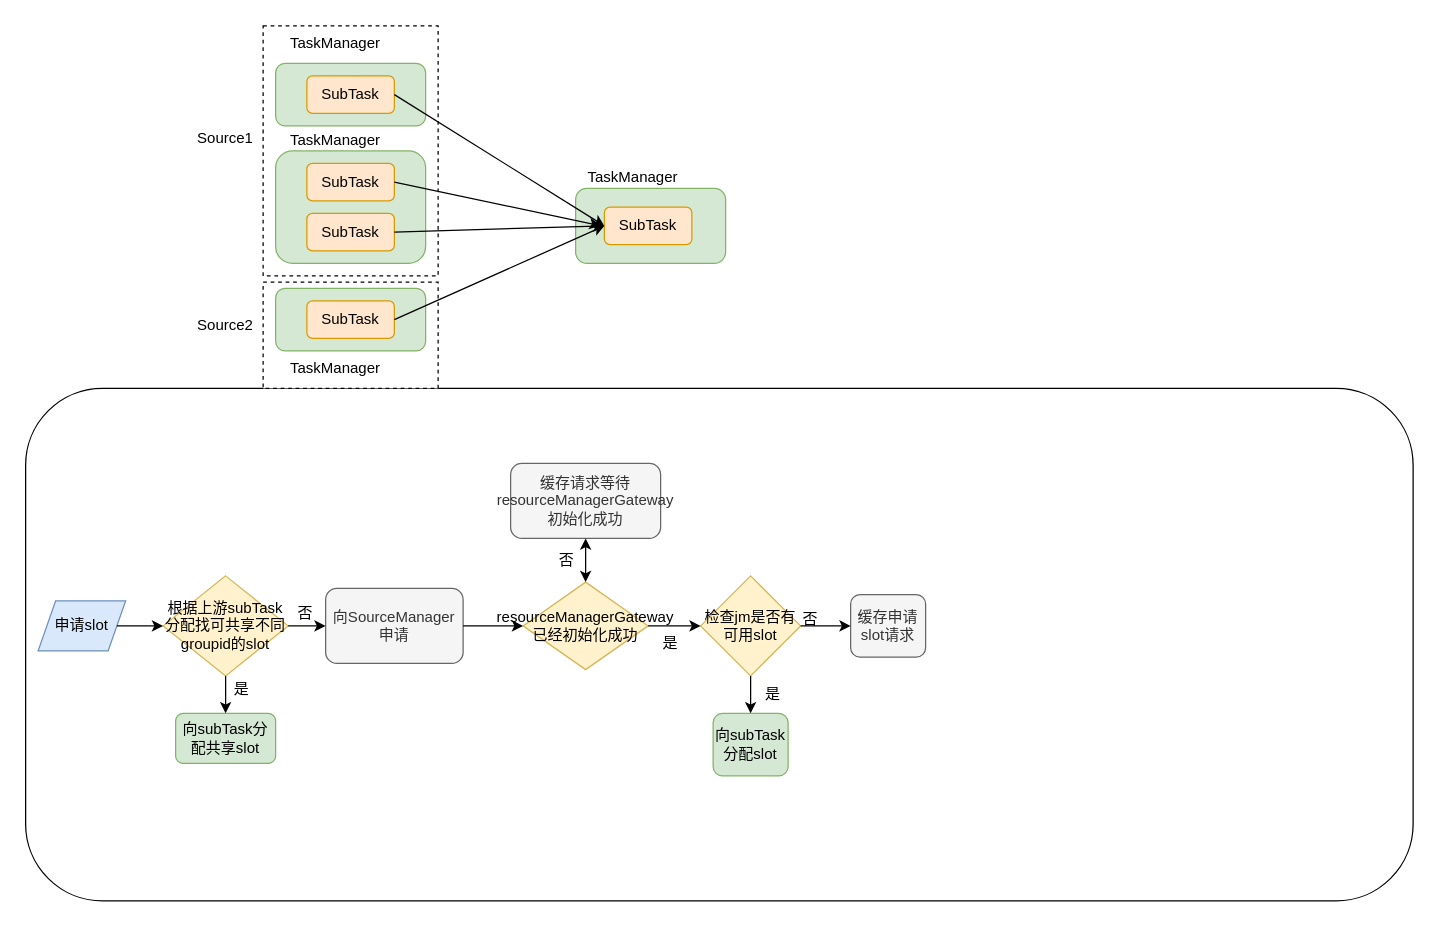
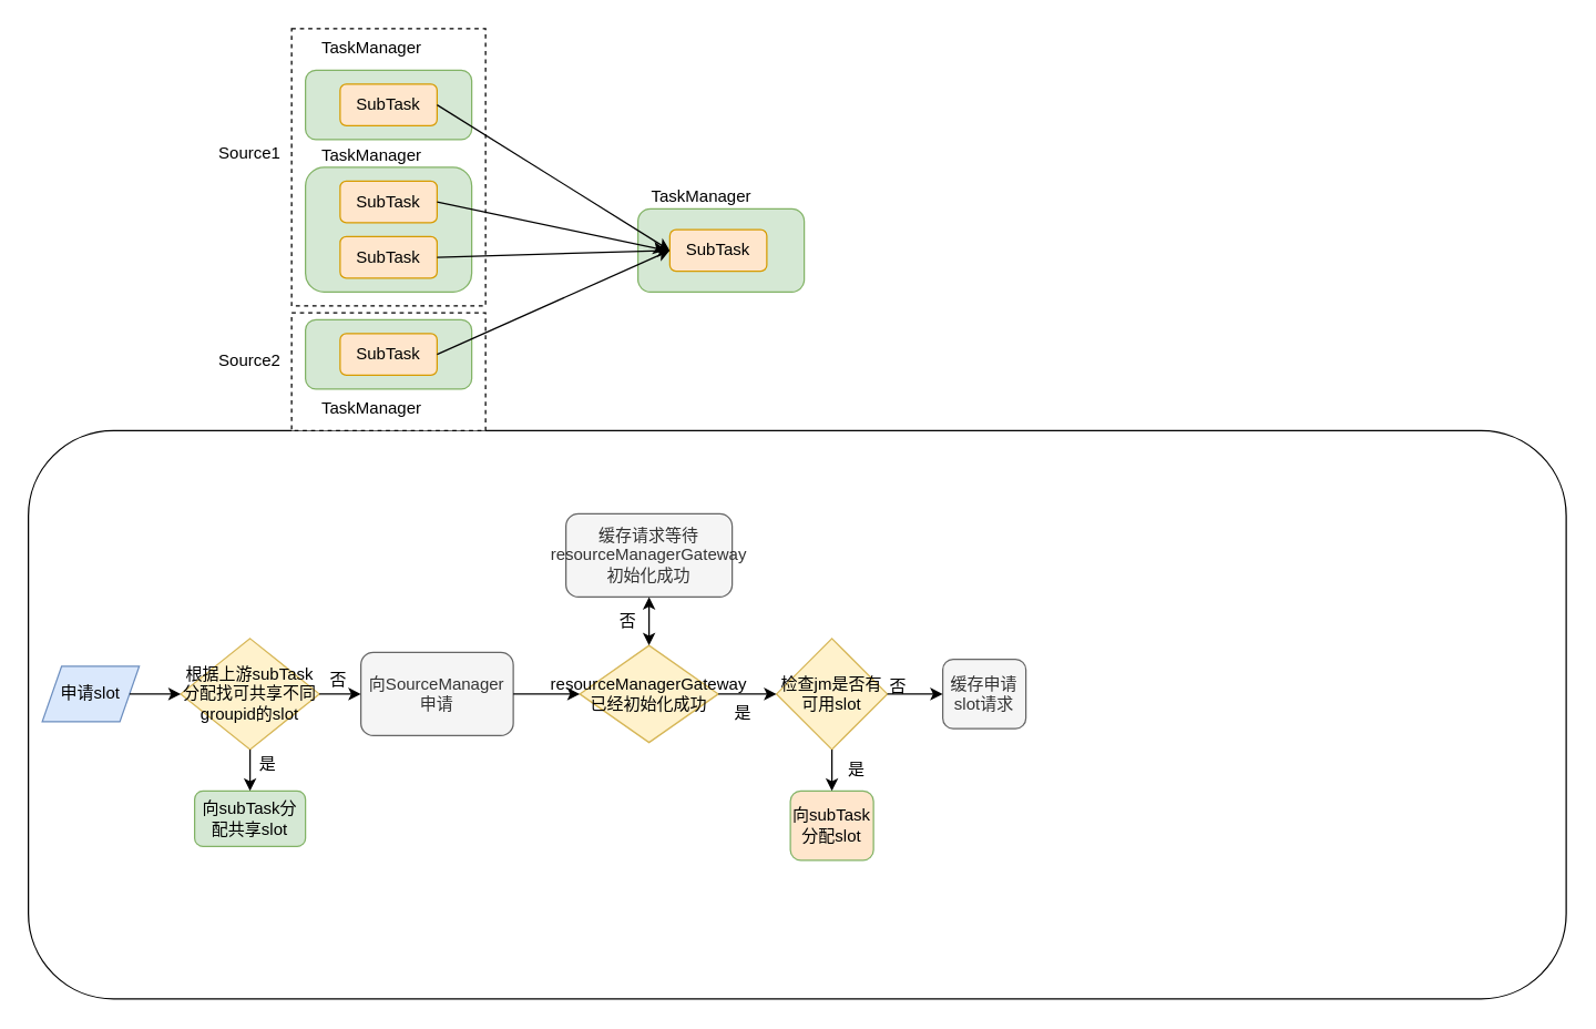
  <mxCell id="0" />
  <mxCell id="1" parent="0" />
  <mxCell id="2" value="" style="rounded=1;whiteSpace=wrap;html=1;" vertex="1" parent="1"><mxGeometry x="20" y="310" width="1110" height="410" as="geometry" /></mxCell>
  <mxCell id="3" value="" style="rounded=0;whiteSpace=wrap;html=1;dashed=1;" vertex="1" parent="1"><mxGeometry x="210" y="225" width="140" height="85" as="geometry" /></mxCell>
  <mxCell id="4" value="" style="rounded=0;whiteSpace=wrap;html=1;dashed=1;" vertex="1" parent="1"><mxGeometry x="210" y="20" width="140" height="200" as="geometry" /></mxCell>
  <mxCell id="5" value="" style="rounded=1;whiteSpace=wrap;html=1;fillColor=#d5e8d4;strokeColor=#82b366;" vertex="1" parent="1"><mxGeometry x="220" y="50" width="120" height="50" as="geometry" /></mxCell>
  <mxCell id="6" value="" style="rounded=1;whiteSpace=wrap;html=1;fillColor=#d5e8d4;strokeColor=#82b366;" vertex="1" parent="1"><mxGeometry x="220" y="120" width="120" height="90" as="geometry" /></mxCell>
  <mxCell id="7" value="" style="rounded=1;whiteSpace=wrap;html=1;fillColor=#d5e8d4;strokeColor=#82b366;" vertex="1" parent="1"><mxGeometry x="220" y="230" width="120" height="50" as="geometry" /></mxCell>
  <mxCell id="8" value="" style="rounded=1;whiteSpace=wrap;html=1;fillColor=#d5e8d4;strokeColor=#82b366;" vertex="1" parent="1"><mxGeometry x="460" y="150" width="120" height="60" as="geometry" /></mxCell>
  <mxCell id="9" value="SubTask" style="rounded=1;whiteSpace=wrap;html=1;fillColor=#ffe6cc;strokeColor=#d79b00;" vertex="1" parent="1"><mxGeometry x="245" y="60" width="70" height="30" as="geometry" /></mxCell>
  <mxCell id="10" value="SubTask" style="rounded=1;whiteSpace=wrap;html=1;fillColor=#ffe6cc;strokeColor=#d79b00;" vertex="1" parent="1"><mxGeometry x="245" y="170" width="70" height="30" as="geometry" /></mxCell>
  <mxCell id="11" value="SubTask" style="rounded=1;whiteSpace=wrap;html=1;fillColor=#ffe6cc;strokeColor=#d79b00;" vertex="1" parent="1"><mxGeometry x="245" y="130" width="70" height="30" as="geometry" /></mxCell>
  <mxCell id="12" value="SubTask" style="rounded=1;whiteSpace=wrap;html=1;fillColor=#ffe6cc;strokeColor=#d79b00;" vertex="1" parent="1"><mxGeometry x="245" y="240" width="70" height="30" as="geometry" /></mxCell>
  <mxCell id="13" value="" style="endArrow=classic;html=1;exitX=1;exitY=0.5;exitDx=0;exitDy=0;entryX=0;entryY=0.5;entryDx=0;entryDy=0;" edge="1" parent="1" source="9" target="14"><mxGeometry width="50" height="50" relative="1" as="geometry"><mxPoint x="520" y="40" as="sourcePoint" /><mxPoint x="570" y="-10" as="targetPoint" /></mxGeometry></mxCell>
  <mxCell id="14" value="SubTask" style="rounded=1;whiteSpace=wrap;html=1;fillColor=#ffe6cc;strokeColor=#d79b00;" vertex="1" parent="1"><mxGeometry x="483" y="165" width="70" height="30" as="geometry" /></mxCell>
  <mxCell id="15" value="" style="endArrow=classic;html=1;exitX=1;exitY=0.5;exitDx=0;exitDy=0;entryX=0;entryY=0.5;entryDx=0;entryDy=0;" edge="1" parent="1" source="10" target="14"><mxGeometry width="50" height="50" relative="1" as="geometry"><mxPoint x="325" y="85" as="sourcePoint" /><mxPoint x="493" y="190" as="targetPoint" /></mxGeometry></mxCell>
  <mxCell id="16" value="" style="endArrow=classic;html=1;exitX=1;exitY=0.5;exitDx=0;exitDy=0;" edge="1" parent="1" source="11"><mxGeometry width="50" height="50" relative="1" as="geometry"><mxPoint x="335" y="95" as="sourcePoint" /><mxPoint x="480" y="180" as="targetPoint" /></mxGeometry></mxCell>
  <mxCell id="17" value="" style="endArrow=classic;html=1;entryX=0;entryY=0.5;entryDx=0;entryDy=0;exitX=1;exitY=0.5;exitDx=0;exitDy=0;" edge="1" parent="1" target="14"><mxGeometry width="50" height="50" relative="1" as="geometry"><mxPoint x="315" y="255" as="sourcePoint" /><mxPoint x="483" y="160" as="targetPoint" /></mxGeometry></mxCell>
  <mxCell id="18" value="TaskManager" style="text;html=1;" vertex="1" parent="1"><mxGeometry x="230" y="20" width="130" height="30" as="geometry" /></mxCell>
  <mxCell id="19" value="TaskManager" style="text;html=1;" vertex="1" parent="1"><mxGeometry x="230" y="98" width="130" height="30" as="geometry" /></mxCell>
  <mxCell id="20" value="TaskManager" style="text;html=1;" vertex="1" parent="1"><mxGeometry x="230" y="280" width="130" height="30" as="geometry" /></mxCell>
  <mxCell id="21" value="TaskManager" style="text;html=1;" vertex="1" parent="1"><mxGeometry x="468" y="127" width="130" height="30" as="geometry" /></mxCell>
  <mxCell id="22" value="Source1" style="text;html=1;strokeColor=none;fillColor=none;align=center;verticalAlign=middle;whiteSpace=wrap;rounded=0;" vertex="1" parent="1"><mxGeometry x="160" y="100" width="40" height="20" as="geometry" /></mxCell>
  <mxCell id="23" value="Source2" style="text;html=1;strokeColor=none;fillColor=none;align=center;verticalAlign=middle;whiteSpace=wrap;rounded=0;" vertex="1" parent="1"><mxGeometry x="160" y="250" width="40" height="20" as="geometry" /></mxCell>
  <mxCell id="24" value="&lt;span&gt;申请slot&lt;/span&gt;" style="shape=parallelogram;perimeter=parallelogramPerimeter;whiteSpace=wrap;html=1;fillColor=#dae8fc;strokeColor=#6c8ebf;" vertex="1" parent="1"><mxGeometry x="30" y="480" width="70" height="40" as="geometry" /></mxCell>
  <mxCell id="25" value="根据上游subTask分配找可共享不同groupid的slot" style="rhombus;whiteSpace=wrap;html=1;fillColor=#fff2cc;strokeColor=#d6b656;" vertex="1" parent="1"><mxGeometry x="130" y="460" width="100" height="80" as="geometry" /></mxCell>
  <mxCell id="26" value="向SourceManager申请" style="rounded=1;whiteSpace=wrap;html=1;fillColor=#f5f5f5;strokeColor=#666666;fontColor=#333333;" vertex="1" parent="1"><mxGeometry x="260" y="470" width="110" height="60" as="geometry" /></mxCell>
  <mxCell id="27" value="&lt;p&gt;&lt;span&gt;resourceManagerGateway已经初始化成功&lt;/span&gt;&lt;/p&gt;" style="rhombus;whiteSpace=wrap;html=1;fillColor=#fff2cc;strokeColor=#d6b656;" vertex="1" parent="1"><mxGeometry x="418" y="465" width="100" height="70" as="geometry" /></mxCell>
  <mxCell id="28" value="缓存请求等待resourceManagerGateway初始化成功" style="rounded=1;whiteSpace=wrap;html=1;fillColor=#f5f5f5;strokeColor=#666666;fontColor=#333333;" vertex="1" parent="1"><mxGeometry x="408" y="370" width="120" height="60" as="geometry" /></mxCell>
  <mxCell id="29" value="&lt;span&gt;检查jm是否有可用slot&lt;/span&gt;" style="rhombus;whiteSpace=wrap;html=1;fillColor=#fff2cc;strokeColor=#d6b656;" vertex="1" parent="1"><mxGeometry x="560" y="460" width="80" height="80" as="geometry" /></mxCell>
  <mxCell id="30" value="缓存申请slot请求" style="rounded=1;whiteSpace=wrap;html=1;fillColor=#f5f5f5;strokeColor=#666666;fontColor=#333333;" vertex="1" parent="1"><mxGeometry x="680" y="475" width="60" height="50" as="geometry" /></mxCell>
  <mxCell id="31" value="" style="endArrow=classic;startArrow=classic;html=1;entryX=0.5;entryY=1;entryDx=0;entryDy=0;exitX=0.5;exitY=0;exitDx=0;exitDy=0;" edge="1" parent="1" source="27" target="28"><mxGeometry width="50" height="50" relative="1" as="geometry"><mxPoint x="360" y="710" as="sourcePoint" /><mxPoint x="410" y="660" as="targetPoint" /></mxGeometry></mxCell>
  <mxCell id="32" value="" style="endArrow=classic;html=1;exitX=1;exitY=0.5;exitDx=0;exitDy=0;entryX=0;entryY=0.5;entryDx=0;entryDy=0;" edge="1" parent="1" source="24" target="25"><mxGeometry width="50" height="50" relative="1" as="geometry"><mxPoint x="200" y="680" as="sourcePoint" /><mxPoint x="250" y="630" as="targetPoint" /></mxGeometry></mxCell>
  <mxCell id="33" value="" style="endArrow=classic;html=1;exitX=1;exitY=0.5;exitDx=0;exitDy=0;entryX=0;entryY=0.5;entryDx=0;entryDy=0;" edge="1" parent="1" source="25" target="26"><mxGeometry width="50" height="50" relative="1" as="geometry"><mxPoint y="700" as="sourcePoint" x="140" /><mxPoint x="190" y="650" as="targetPoint" /></mxGeometry></mxCell>
  <mxCell id="34" value="" style="endArrow=classic;html=1;exitX=1;exitY=0.5;exitDx=0;exitDy=0;entryX=0;entryY=0.5;entryDx=0;entryDy=0;" edge="1" parent="1" source="26" target="27"><mxGeometry width="50" height="50" relative="1" as="geometry"><mxPoint x="220" y="730" as="sourcePoint" /><mxPoint x="270" y="680" as="targetPoint" /></mxGeometry></mxCell>
  <mxCell id="35" value="" style="endArrow=classic;html=1;exitX=1;exitY=0.5;exitDx=0;exitDy=0;entryX=0;entryY=0.5;entryDx=0;entryDy=0;" edge="1" parent="1" source="27" target="29"><mxGeometry width="50" height="50" relative="1" as="geometry"><mxPoint x="380" y="510" as="sourcePoint" /><mxPoint x="428" y="510" as="targetPoint" /></mxGeometry></mxCell>
  <mxCell id="36" value="" style="endArrow=classic;html=1;exitX=1;exitY=0.5;exitDx=0;exitDy=0;entryX=0;entryY=0.5;entryDx=0;entryDy=0;" edge="1" parent="1" source="29" target="30"><mxGeometry width="50" height="50" relative="1" as="geometry"><mxPoint x="500" y="670" as="sourcePoint" /><mxPoint x="550" y="620" as="targetPoint" /></mxGeometry></mxCell>
- <mxCell id="37" value="向subTask分配slot" style="rounded=1;whiteSpace=wrap;html=1;fillColor=#d5e8d4;strokeColor=#82b366;" vertex="1" parent="1"><mxGeometry x="570" y="570" width="60" height="50" as="geometry" /></mxCell>
+ <mxCell id="37" value="向subTask分配slot" style="rounded=1;whiteSpace=wrap;html=1;fillColor=#ffe6cc;strokeColor=#82b366;" vertex="1" parent="1"><mxGeometry x="570" y="570" width="60" height="50" as="geometry" /></mxCell>
  <mxCell id="38" value="" style="endArrow=classic;html=1;exitX=0.5;exitY=1;exitDx=0;exitDy=0;entryX=0.5;entryY=0;entryDx=0;entryDy=0;" edge="1" parent="1" source="29" target="37"><mxGeometry width="50" height="50" relative="1" as="geometry"><mxPoint x="280" y="700" as="sourcePoint" /><mxPoint x="330" y="650" as="targetPoint" /></mxGeometry></mxCell>
  <mxCell id="39" value="否" style="text;html=1;resizable=0;points=[];autosize=1;align=left;verticalAlign=top;spacingTop=-4;" vertex="1" parent="1"><mxGeometry x="445" y="437.5" width="30" height="20" as="geometry" /></mxCell>
  <mxCell id="40" value="&lt;span&gt;向subTask分配共享slot&lt;/span&gt;" style="rounded=1;whiteSpace=wrap;html=1;fillColor=#d5e8d4;strokeColor=#82b366;" vertex="1" parent="1"><mxGeometry y="570" width="80" height="40" as="geometry" x="140" /></mxCell>
  <mxCell id="41" value="" style="endArrow=classic;html=1;exitX=0.5;exitY=1;exitDx=0;exitDy=0;entryX=0.5;entryY=0;entryDx=0;entryDy=0;" edge="1" parent="1" source="25" target="40"><mxGeometry width="50" height="50" relative="1" as="geometry"><mxPoint x="220" y="660" as="sourcePoint" /><mxPoint x="270" y="610" as="targetPoint" /></mxGeometry></mxCell>
  <mxCell id="42" value="是" style="text;html=1;resizable=0;points=[];autosize=1;align=left;verticalAlign=top;spacingTop=-4;" vertex="1" parent="1"><mxGeometry x="185" y="541" width="30" height="20" as="geometry" /></mxCell>
  <mxCell id="43" value="否" style="text;html=1;resizable=0;points=[];autosize=1;align=left;verticalAlign=top;spacingTop=-4;" vertex="1" parent="1"><mxGeometry x="236" y="480" width="30" height="20" as="geometry" /></mxCell>
  <mxCell id="44" value="是" style="text;html=1;resizable=0;points=[];autosize=1;align=left;verticalAlign=top;spacingTop=-4;" vertex="1" parent="1"><mxGeometry x="528" y="504" width="30" height="20" as="geometry" /></mxCell>
  <mxCell id="45" value="否" style="text;html=1;resizable=0;points=[];autosize=1;align=left;verticalAlign=top;spacingTop=-4;" vertex="1" parent="1"><mxGeometry x="640" y="485" width="30" height="20" as="geometry" /></mxCell>
  <mxCell id="46" value="是" style="text;html=1;resizable=0;points=[];autosize=1;align=left;verticalAlign=top;spacingTop=-4;" vertex="1" parent="1"><mxGeometry x="610" y="545" width="30" height="20" as="geometry" /></mxCell>
